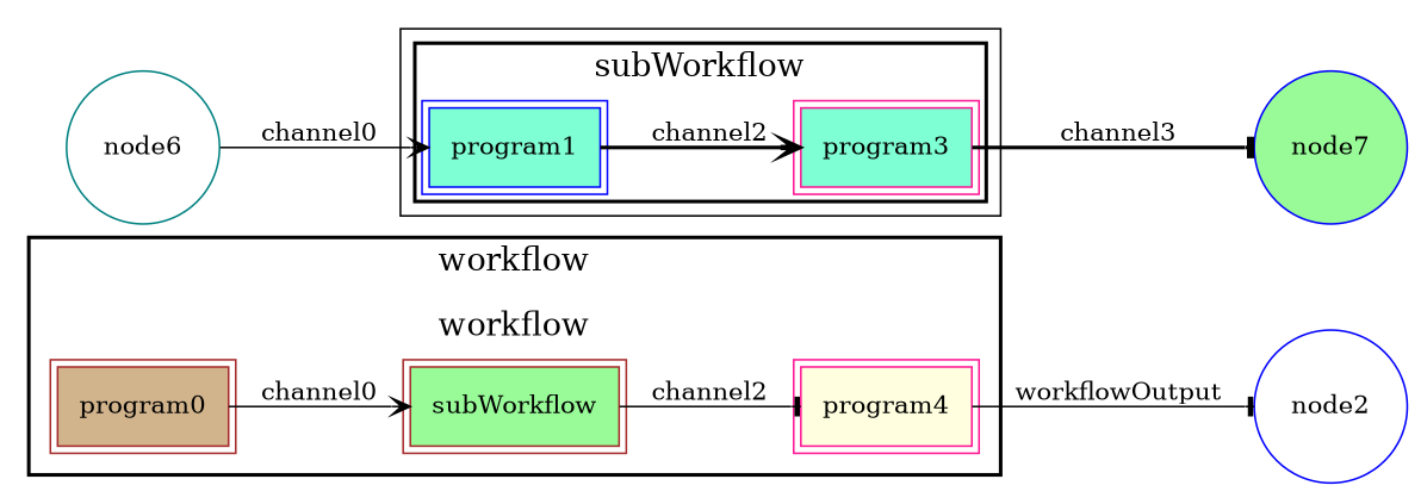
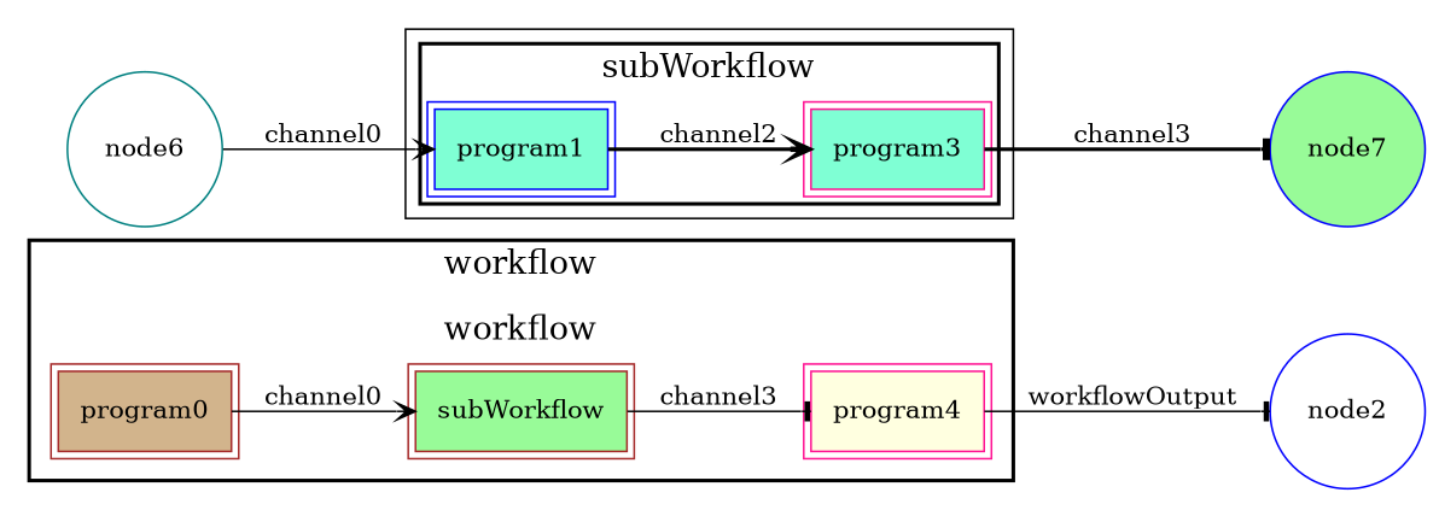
  digraph {
    rankdir=LR
    node [color=blue fillcolor=palegreen peripheries=2 shape=box style=filled]
    edge [arrowhead=vee style=solid]
    n1 [color=brown fillcolor=tan label=program0 width=0.1]
    n2 [color=deeppink fillcolor=lightyellow label=program4 width=0.1]
    n3 [color=brown label=subWorkflow width=0.1]
    n4 [fillcolor=aquamarine label=program1 width=0.1]
    n5 [color=deeppink fillcolor=aquamarine label=program3 width=0.1]
    node2 [fillcolor=white peripheries=1 shape=circle width=0.1]
    node7 [peripheries=1 shape=circle width=0.1]
    node6 [color=teal fillcolor=white peripheries=1 shape=circle width=0.1]
    subgraph cluster_1 {
      fontsize=18
      label=workflow
      penwidth=2
      subgraph cluster_2 {
        color=white
        fontsize=18
        label=workflow
        penwidth=2
        n1
        n2
        n3
      }
    }
    subgraph cluster_3 {
      subgraph cluster_4 {
        fontsize=18
        label=subWorkflow
        penwidth=2
        n4
        n5
      }
    }
    n1 -> n3 [label=channel0]
    n2 -> node2 [arrowhead=tee label=workflowOutput]
-   n3 -> n2 [arrowhead=tee label=channel2]
+   n3 -> n2 [arrowhead=tee label=channel3]
    n4 -> n5 [label=channel2 style=bold]
    n5 -> node7 [arrowhead=tee label=channel3 style=bold]
    node6 -> n4 [label=channel0]
  }
